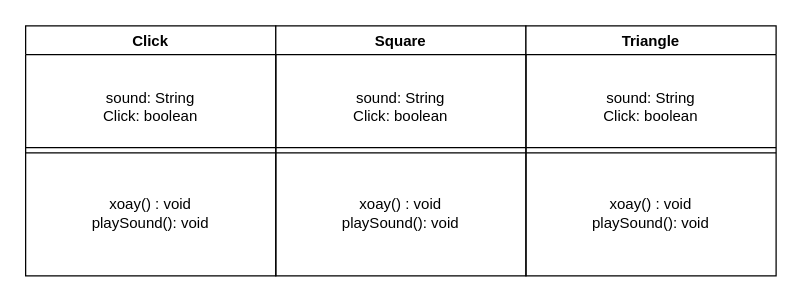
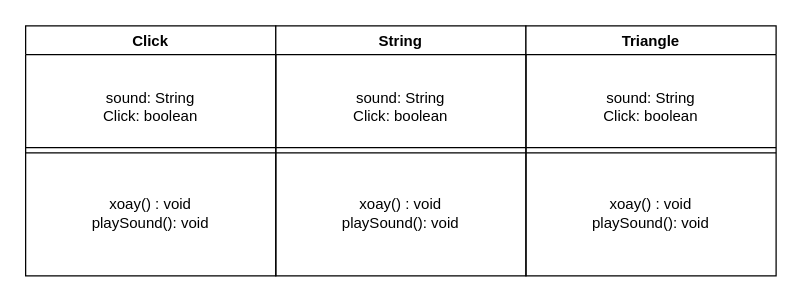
  <mxCell id="0" />
  <mxCell id="1" parent="0" />
  <mxCell id="2" value="Click" style="swimlane;" vertex="1" parent="1"><mxGeometry x="20" y="20" width="200" height="200" as="geometry" /></mxCell>
  <mxCell id="3" value="" style="shape=link;html=1;rounded=0;edgeStyle=orthogonalEdgeStyle;" edge="1" parent="2"><mxGeometry width="100" relative="1" as="geometry"><mxPoint y="99.5" as="sourcePoint" /><mxPoint x="200" y="99.5" as="targetPoint" /></mxGeometry></mxCell>
  <mxCell id="4" value="sound: String&lt;br&gt;Click: boolean" style="text;html=1;strokeColor=none;fillColor=none;align=center;verticalAlign=middle;whiteSpace=wrap;rounded=0;" vertex="1" parent="2"><mxGeometry x="20" y="30" width="160" height="70" as="geometry" /></mxCell>
  <mxCell id="5" value="xoay() : void&lt;br&gt;playSound(): void&lt;span style=&quot;color: rgba(0 , 0 , 0 , 0) ; font-family: monospace ; font-size: 0px&quot;&gt;%3CmxGraphModel%3E%3Croot%3E%3CmxCell%20id%3D%220%22%2F%3E%3CmxCell%20id%3D%221%22%20parent%3D%220%22%2F%3E%3CmxCell%20id%3D%222%22%20value%3D%22%22%20style%3D%22shape%3Dlink%3Bhtml%3D1%3Brounded%3D0%3BedgeStyle%3DorthogonalEdgeStyle%3B%22%20edge%3D%221%22%20parent%3D%221%22%3E%3CmxGeometry%20width%3D%22100%22%20relative%3D%221%22%20as%3D%22geometry%22%3E%3CmxPoint%20x%3D%22120%22%20y%3D%22360%22%20as%3D%22sourcePoint%22%2F%3E%3CmxPoint%20x%3D%22320%22%20y%3D%22360%22%20as%3D%22targetPoint%22%2F%3E%3C%2FmxGeometry%3E%3C%2FmxCell%3E%3C%2Froot%3E%3C%2FmxGraphModel%3E&lt;/span&gt;" style="text;html=1;strokeColor=none;fillColor=none;align=center;verticalAlign=middle;whiteSpace=wrap;rounded=0;" vertex="1" parent="2"><mxGeometry x="10" y="110" width="180" height="80" as="geometry" /></mxCell>
- <mxCell id="6" value="Square" style="swimlane;" vertex="1" parent="1"><mxGeometry x="220" y="20" width="200" height="200" as="geometry" /></mxCell>
+ <mxCell id="6" value="String" style="swimlane;" vertex="1" parent="1"><mxGeometry x="220" y="20" width="200" height="200" as="geometry" /></mxCell>
  <mxCell id="7" value="" style="shape=link;html=1;rounded=0;edgeStyle=orthogonalEdgeStyle;" edge="1" parent="6"><mxGeometry width="100" relative="1" as="geometry"><mxPoint y="99.5" as="sourcePoint" /><mxPoint x="200" y="99.5" as="targetPoint" /></mxGeometry></mxCell>
  <mxCell id="8" value="sound: String&lt;br&gt;Click: boolean" style="text;html=1;strokeColor=none;fillColor=none;align=center;verticalAlign=middle;whiteSpace=wrap;rounded=0;" vertex="1" parent="6"><mxGeometry x="20" y="30" width="160" height="70" as="geometry" /></mxCell>
  <mxCell id="9" value="xoay() : void&lt;br&gt;playSound(): void&lt;span style=&quot;color: rgba(0 , 0 , 0 , 0) ; font-family: monospace ; font-size: 0px&quot;&gt;%3CmxGraphModel%3E%3Croot%3E%3CmxCell%20id%3D%220%22%2F%3E%3CmxCell%20id%3D%221%22%20parent%3D%220%22%2F%3E%3CmxCell%20id%3D%222%22%20value%3D%22%22%20style%3D%22shape%3Dlink%3Bhtml%3D1%3Brounded%3D0%3BedgeStyle%3DorthogonalEdgeStyle%3B%22%20edge%3D%221%22%20parent%3D%221%22%3E%3CmxGeometry%20width%3D%22100%22%20relative%3D%221%22%20as%3D%22geometry%22%3E%3CmxPoint%20x%3D%22120%22%20y%3D%22360%22%20as%3D%22sourcePoint%22%2F%3E%3CmxPoint%20x%3D%22320%22%20y%3D%22360%22%20as%3D%22targetPoint%22%2F%3E%3C%2FmxGeometry%3E%3C%2FmxCell%3E%3C%2Froot%3E%3C%2FmxGraphModel%3E&lt;/span&gt;" style="text;html=1;strokeColor=none;fillColor=none;align=center;verticalAlign=middle;whiteSpace=wrap;rounded=0;" vertex="1" parent="6"><mxGeometry x="10" y="110" width="180" height="80" as="geometry" /></mxCell>
  <mxCell id="10" value="Triangle" style="swimlane;" vertex="1" parent="1"><mxGeometry x="420" y="20" width="200" height="200" as="geometry" /></mxCell>
  <mxCell id="11" value="" style="shape=link;html=1;rounded=0;edgeStyle=orthogonalEdgeStyle;" edge="1" parent="10"><mxGeometry width="100" relative="1" as="geometry"><mxPoint y="99.5" as="sourcePoint" /><mxPoint x="200" y="99.5" as="targetPoint" /></mxGeometry></mxCell>
  <mxCell id="12" value="sound: String&lt;br&gt;Click: boolean" style="text;html=1;strokeColor=none;fillColor=none;align=center;verticalAlign=middle;whiteSpace=wrap;rounded=0;" vertex="1" parent="10"><mxGeometry x="20" y="30" width="160" height="70" as="geometry" /></mxCell>
  <mxCell id="13" value="xoay() : void&lt;br&gt;playSound(): void&lt;span style=&quot;color: rgba(0 , 0 , 0 , 0) ; font-family: monospace ; font-size: 0px&quot;&gt;%3CmxGraphModel%3E%3Croot%3E%3CmxCell%20id%3D%220%22%2F%3E%3CmxCell%20id%3D%221%22%20parent%3D%220%22%2F%3E%3CmxCell%20id%3D%222%22%20value%3D%22%22%20style%3D%22shape%3Dlink%3Bhtml%3D1%3Brounded%3D0%3BedgeStyle%3DorthogonalEdgeStyle%3B%22%20edge%3D%221%22%20parent%3D%221%22%3E%3CmxGeometry%20width%3D%22100%22%20relative%3D%221%22%20as%3D%22geometry%22%3E%3CmxPoint%20x%3D%22120%22%20y%3D%22360%22%20as%3D%22sourcePoint%22%2F%3E%3CmxPoint%20x%3D%22320%22%20y%3D%22360%22%20as%3D%22targetPoint%22%2F%3E%3C%2FmxGeometry%3E%3C%2FmxCell%3E%3C%2Froot%3E%3C%2FmxGraphModel%3E&lt;/span&gt;" style="text;html=1;strokeColor=none;fillColor=none;align=center;verticalAlign=middle;whiteSpace=wrap;rounded=0;" vertex="1" parent="10"><mxGeometry x="10" y="110" width="180" height="80" as="geometry" /></mxCell>
